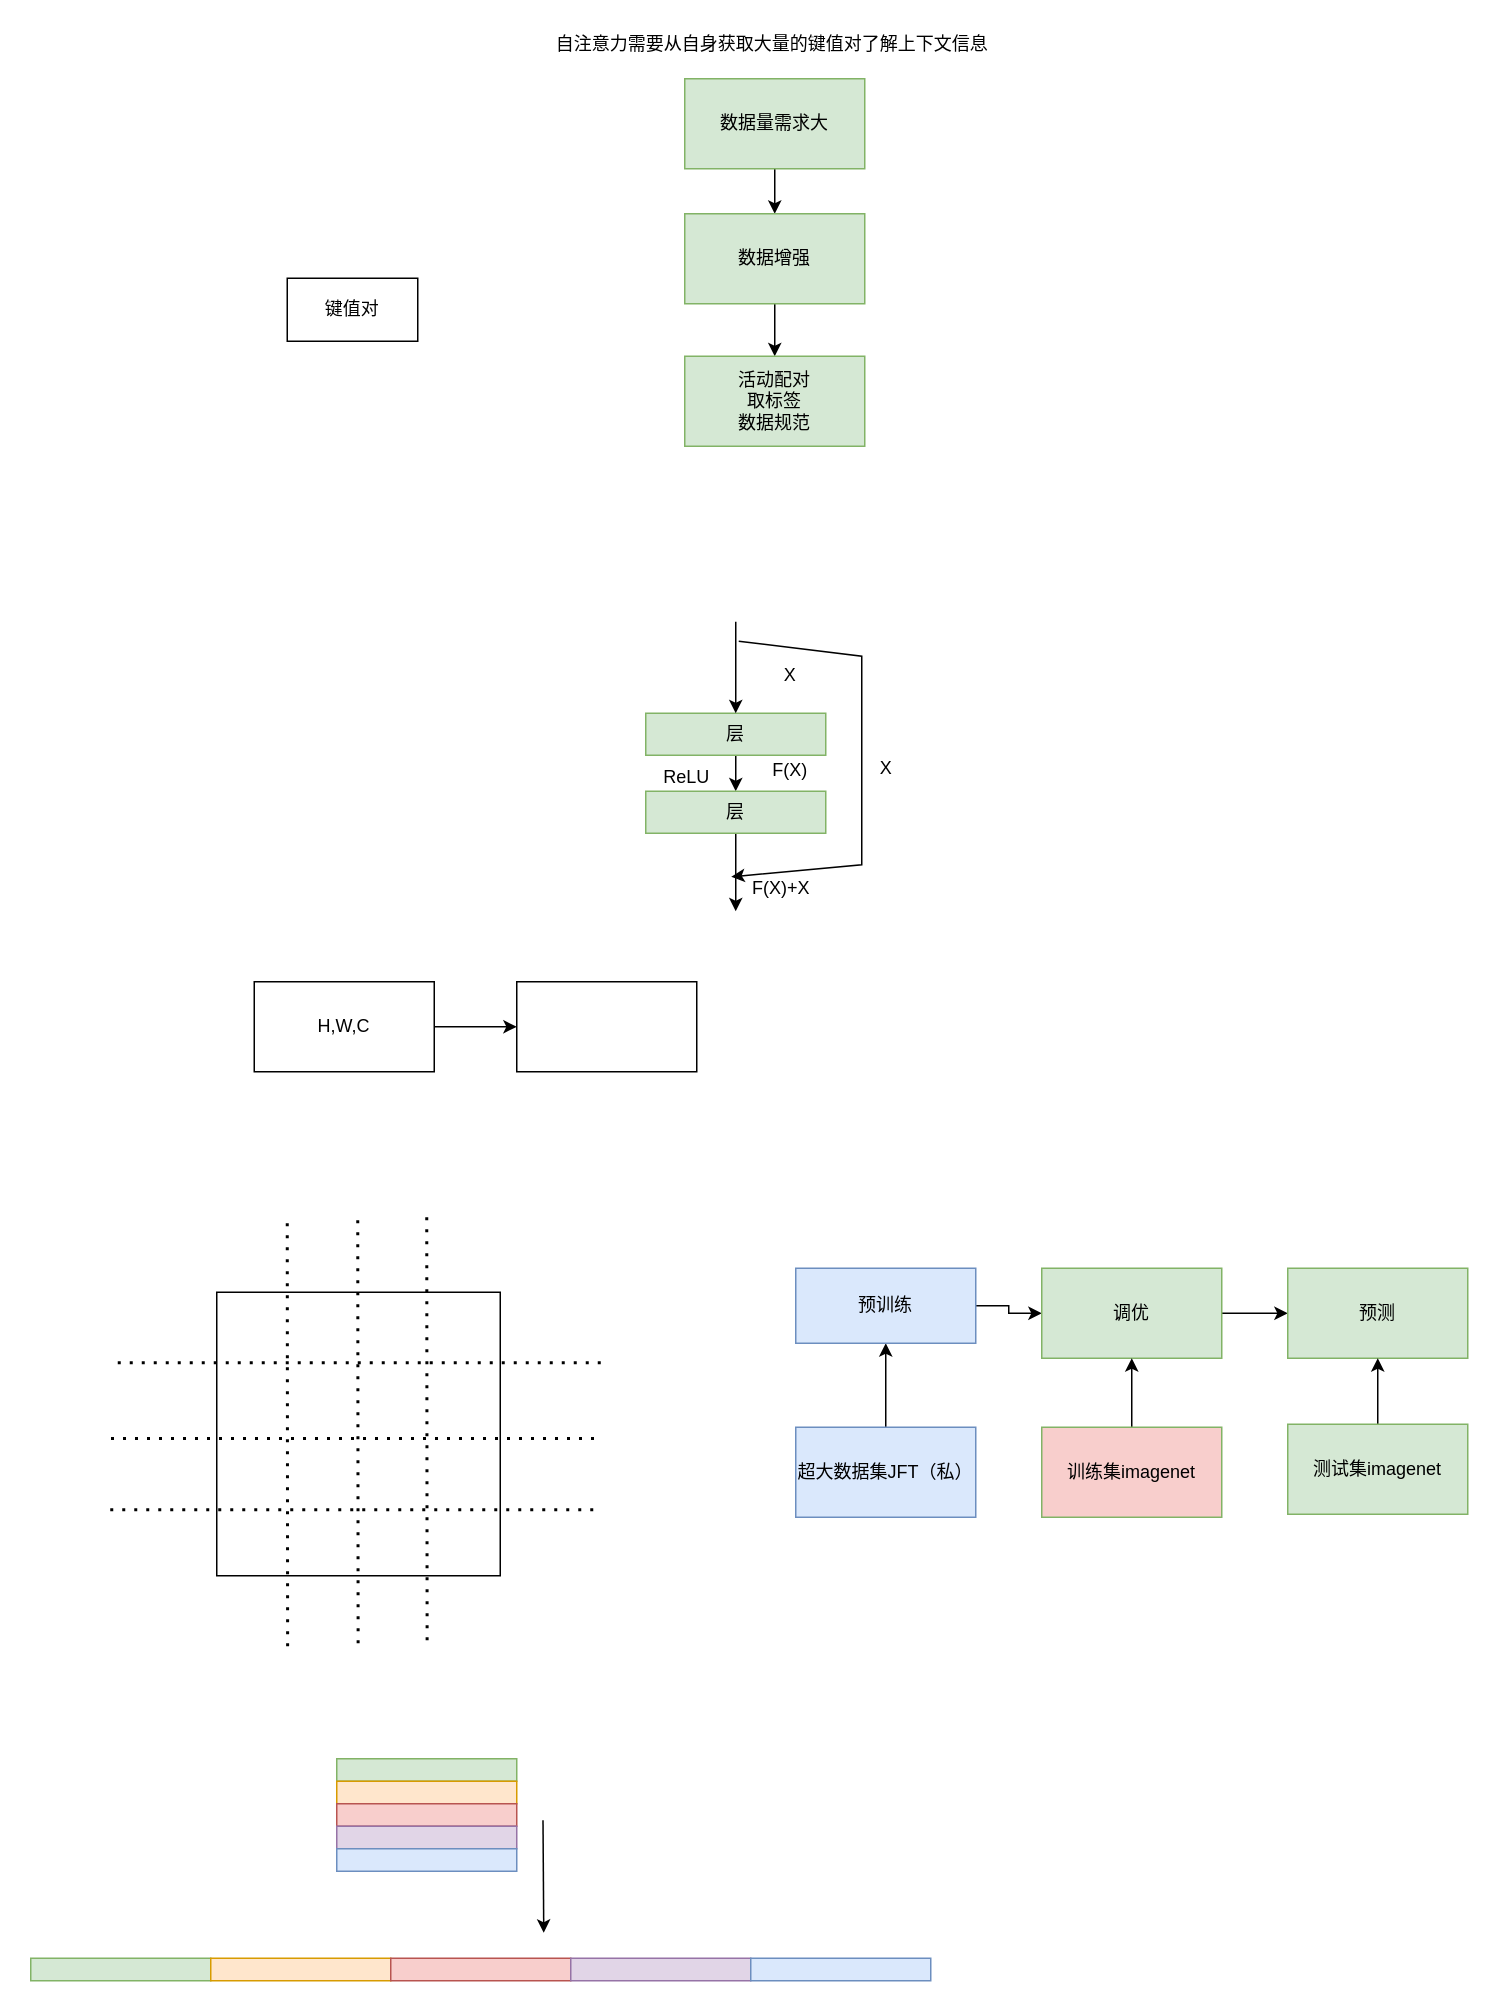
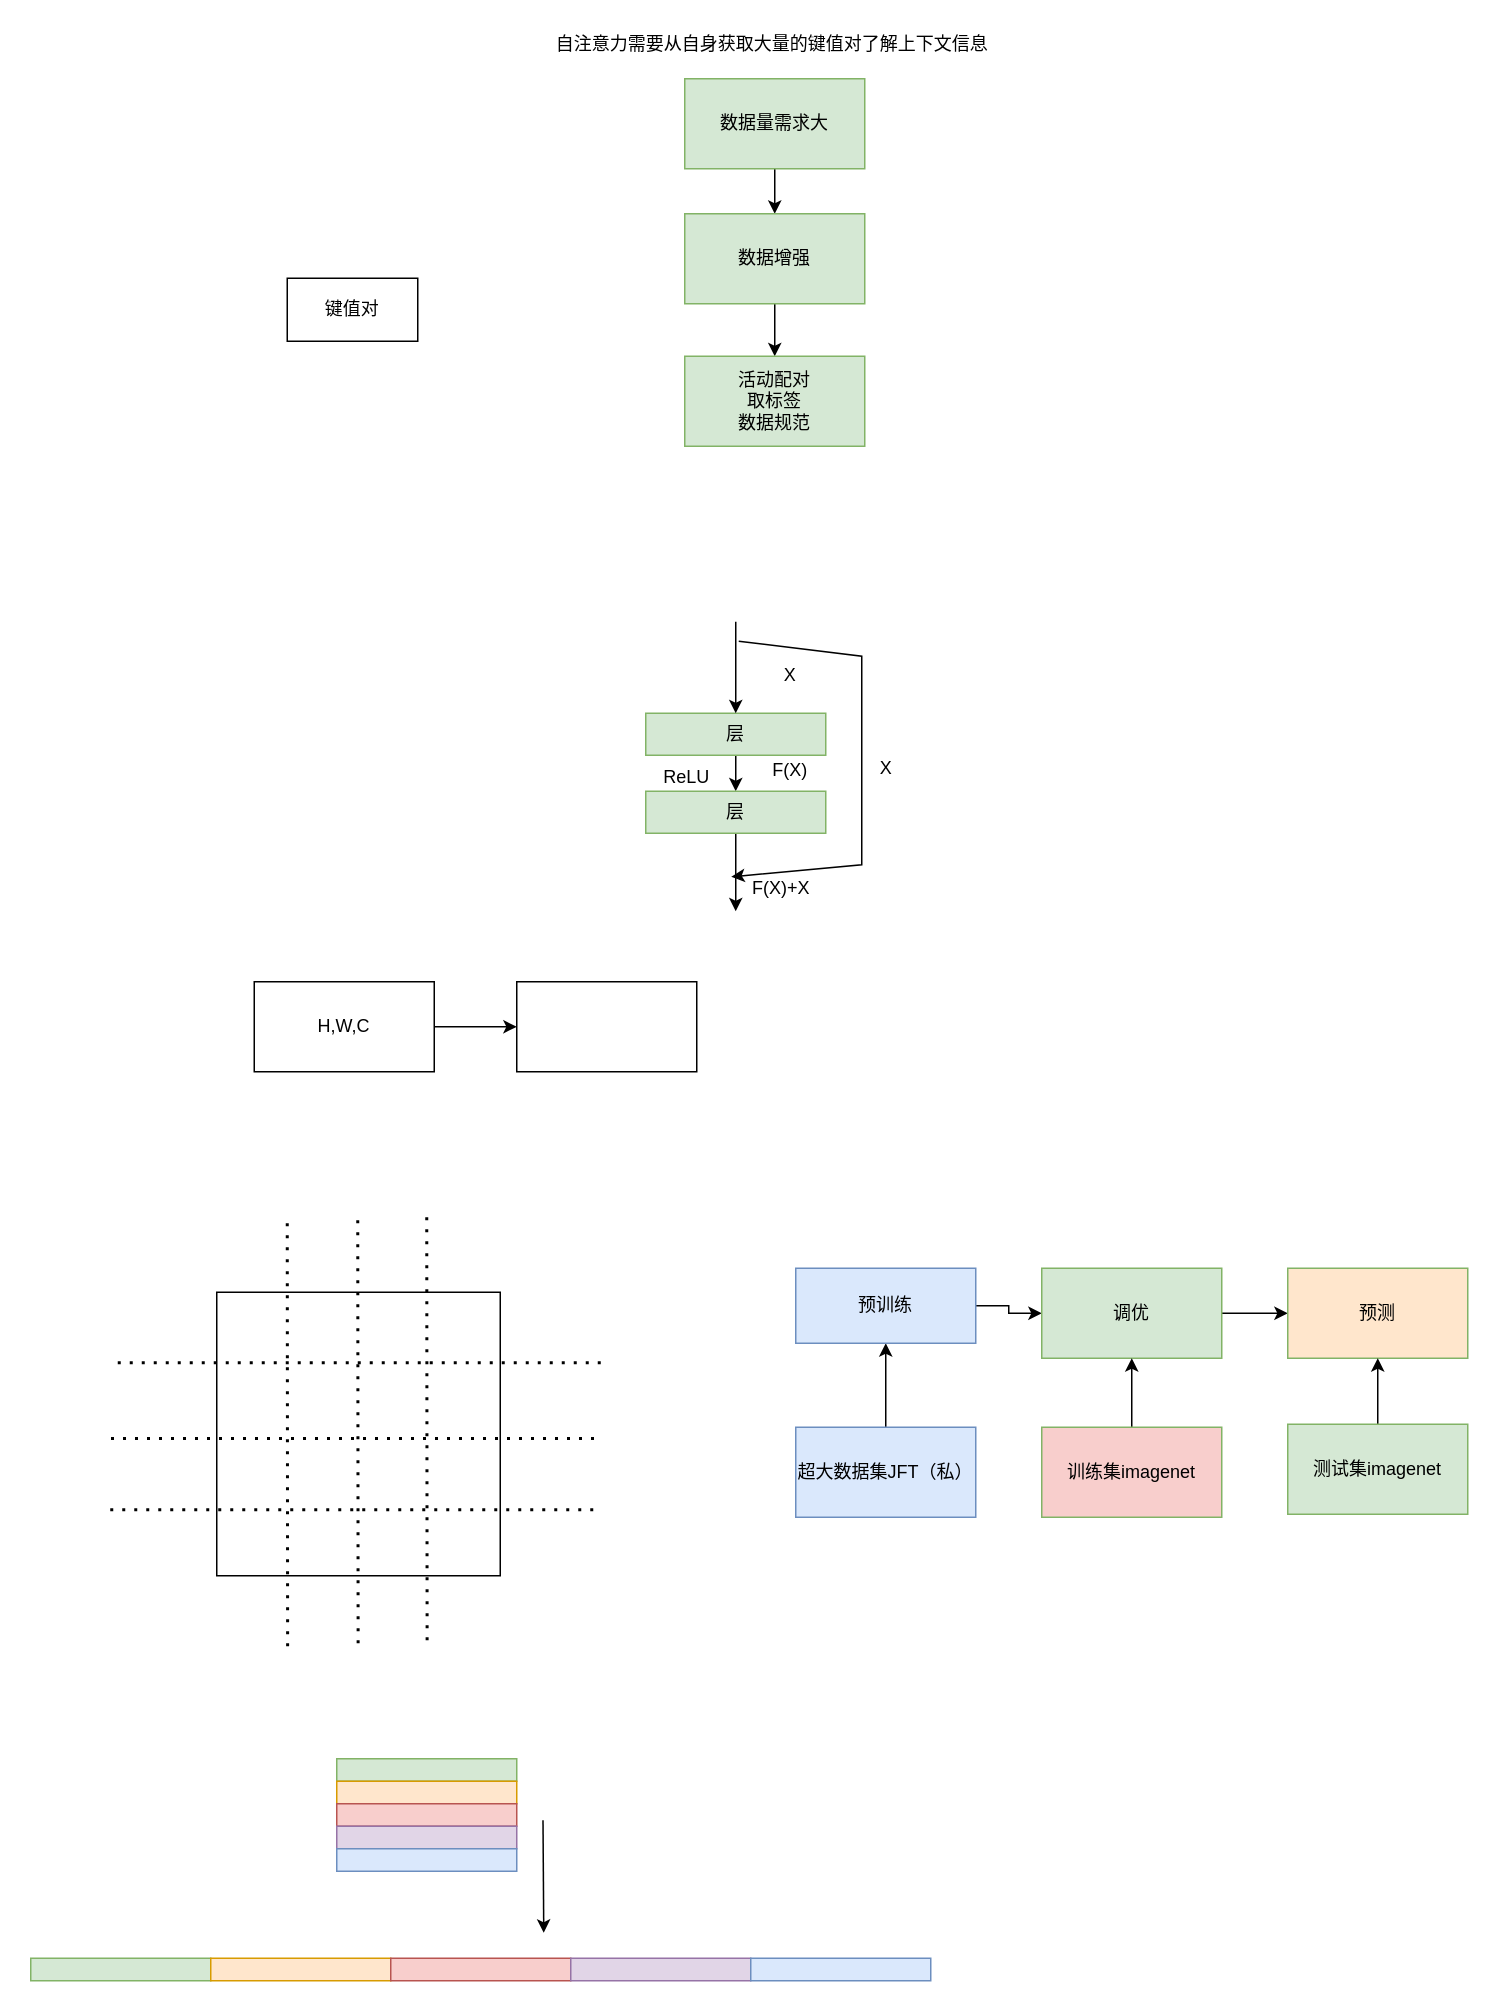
  <mxCell id="0" />
  <mxCell id="1" parent="0" />
  <mxCell id="2" value="" style="edgeStyle=orthogonalEdgeStyle;rounded=0;orthogonalLoop=1;jettySize=auto;html=1;" parent="1" source="3" target="6" edge="1"><mxGeometry relative="1" as="geometry" /></mxCell>
  <mxCell id="3" value="数据量需求大" style="rounded=0;whiteSpace=wrap;html=1;fillColor=#d5e8d4;strokeColor=#82b366;" parent="1" vertex="1"><mxGeometry x="456" y="52" width="120" height="60" as="geometry" /></mxCell>
  <mxCell id="4" value="键值对" style="rounded=0;whiteSpace=wrap;html=1;" parent="1" vertex="1"><mxGeometry x="191" y="185" width="87" height="42" as="geometry" /></mxCell>
  <mxCell id="5" style="edgeStyle=orthogonalEdgeStyle;rounded=0;orthogonalLoop=1;jettySize=auto;html=1;exitX=0.5;exitY=1;exitDx=0;exitDy=0;entryX=0.5;entryY=0;entryDx=0;entryDy=0;" parent="1" source="6" target="7" edge="1"><mxGeometry relative="1" as="geometry" /></mxCell>
  <mxCell id="6" value="数据增强" style="rounded=0;whiteSpace=wrap;html=1;fillColor=#d5e8d4;strokeColor=#82b366;" parent="1" vertex="1"><mxGeometry x="456" y="142" width="120" height="60" as="geometry" /></mxCell>
  <mxCell id="7" value="活动配对&lt;br&gt;取标签&lt;br&gt;数据规范" style="rounded=0;whiteSpace=wrap;html=1;fillColor=#d5e8d4;strokeColor=#82b366;" parent="1" vertex="1"><mxGeometry x="456" y="237" width="120" height="60" as="geometry" /></mxCell>
  <mxCell id="8" value="自注意力需要从自身获取大量的键值对了解上下文信息" style="text;html=1;align=center;verticalAlign=middle;resizable=0;points=[];autosize=1;strokeColor=none;fillColor=none;" parent="1" vertex="1"><mxGeometry x="365" y="20" width="298" height="18" as="geometry" /></mxCell>
  <mxCell id="9" style="edgeStyle=orthogonalEdgeStyle;rounded=0;orthogonalLoop=1;jettySize=auto;html=1;exitX=0.5;exitY=1;exitDx=0;exitDy=0;entryX=0.5;entryY=0;entryDx=0;entryDy=0;" parent="1" source="10" target="12" edge="1"><mxGeometry relative="1" as="geometry" /></mxCell>
  <mxCell id="10" value="层" style="rounded=0;whiteSpace=wrap;html=1;fillColor=#d5e8d4;strokeColor=#82b366;" parent="1" vertex="1"><mxGeometry x="430" y="475" width="120" height="28" as="geometry" /></mxCell>
  <mxCell id="11" style="edgeStyle=orthogonalEdgeStyle;rounded=0;orthogonalLoop=1;jettySize=auto;html=1;exitX=0.5;exitY=1;exitDx=0;exitDy=0;" parent="1" source="12" edge="1"><mxGeometry relative="1" as="geometry"><mxPoint x="490" y="607" as="targetPoint" /></mxGeometry></mxCell>
  <mxCell id="12" value="层" style="rounded=0;whiteSpace=wrap;html=1;fillColor=#d5e8d4;strokeColor=#82b366;" parent="1" vertex="1"><mxGeometry x="430" y="527" width="120" height="28" as="geometry" /></mxCell>
  <mxCell id="13" value="" style="endArrow=classic;html=1;rounded=0;entryX=0.5;entryY=0;entryDx=0;entryDy=0;" parent="1" target="10" edge="1"><mxGeometry width="50" height="50" relative="1" as="geometry"><mxPoint x="490" y="414" as="sourcePoint" /><mxPoint x="445" y="338" as="targetPoint" /></mxGeometry></mxCell>
  <mxCell id="14" value="X" style="text;html=1;align=center;verticalAlign=middle;resizable=0;points=[];autosize=1;strokeColor=none;fillColor=none;" parent="1" vertex="1"><mxGeometry x="516.5" y="441" width="18" height="18" as="geometry" /></mxCell>
  <mxCell id="15" value="F(X)" style="text;html=1;align=center;verticalAlign=middle;resizable=0;points=[];autosize=1;strokeColor=none;fillColor=none;" parent="1" vertex="1"><mxGeometry x="509" y="504" width="33" height="18" as="geometry" /></mxCell>
  <mxCell id="16" value="" style="endArrow=classic;html=1;rounded=0;" parent="1" edge="1"><mxGeometry width="50" height="50" relative="1" as="geometry"><mxPoint x="492" y="427" as="sourcePoint" /><mxPoint x="487" y="584" as="targetPoint" /><Array as="points"><mxPoint x="574" y="437" /><mxPoint x="574" y="576" /></Array></mxGeometry></mxCell>
  <mxCell id="17" value="ReLU" style="text;html=1;align=center;verticalAlign=middle;resizable=0;points=[];autosize=1;strokeColor=none;fillColor=none;" parent="1" vertex="1"><mxGeometry x="437" y="509" width="40" height="18" as="geometry" /></mxCell>
  <mxCell id="18" value="F(X)+X" style="text;html=1;align=center;verticalAlign=middle;resizable=0;points=[];autosize=1;strokeColor=none;fillColor=none;" parent="1" vertex="1"><mxGeometry x="496" y="583" width="48" height="18" as="geometry" /></mxCell>
  <mxCell id="19" value="X" style="text;html=1;align=center;verticalAlign=middle;resizable=0;points=[];autosize=1;strokeColor=none;fillColor=none;" parent="1" vertex="1"><mxGeometry x="581" y="503" width="18" height="18" as="geometry" /></mxCell>
  <mxCell id="20" style="edgeStyle=orthogonalEdgeStyle;rounded=0;orthogonalLoop=1;jettySize=auto;html=1;exitX=1;exitY=0.5;exitDx=0;exitDy=0;entryX=0;entryY=0.5;entryDx=0;entryDy=0;" parent="1" source="21" target="22" edge="1"><mxGeometry relative="1" as="geometry" /></mxCell>
  <mxCell id="21" value="H,W,C" style="rounded=0;whiteSpace=wrap;html=1;" parent="1" vertex="1"><mxGeometry x="169" y="654" width="120" height="60" as="geometry" /></mxCell>
  <mxCell id="22" value="" style="rounded=0;whiteSpace=wrap;html=1;" parent="1" vertex="1"><mxGeometry x="344" y="654" width="120" height="60" as="geometry" /></mxCell>
  <mxCell id="23" value="" style="whiteSpace=wrap;html=1;aspect=fixed;" parent="1" vertex="1"><mxGeometry x="144" y="861" width="189" height="189" as="geometry" /></mxCell>
  <mxCell id="24" value="" style="endArrow=none;dashed=1;html=1;dashPattern=1 3;strokeWidth=2;rounded=0;" parent="1" edge="1"><mxGeometry width="50" height="50" relative="1" as="geometry"><mxPoint x="78" y="908" as="sourcePoint" /><mxPoint x="401" y="908" as="targetPoint" /></mxGeometry></mxCell>
  <mxCell id="25" value="" style="endArrow=none;dashed=1;html=1;dashPattern=1 3;strokeWidth=2;rounded=0;" parent="1" edge="1"><mxGeometry width="50" height="50" relative="1" as="geometry"><mxPoint x="73" y="1006" as="sourcePoint" /><mxPoint x="396" y="1006" as="targetPoint" /></mxGeometry></mxCell>
  <mxCell id="26" value="" style="endArrow=none;dashed=1;html=1;dashPattern=1 3;strokeWidth=2;rounded=0;" parent="1" edge="1"><mxGeometry width="50" height="50" relative="1" as="geometry"><mxPoint x="73.5" y="958.5" as="sourcePoint" /><mxPoint x="396.5" y="958.5" as="targetPoint" /></mxGeometry></mxCell>
  <mxCell id="27" value="" style="endArrow=none;dashed=1;html=1;dashPattern=1 3;strokeWidth=2;rounded=0;" parent="1" edge="1"><mxGeometry width="50" height="50" relative="1" as="geometry"><mxPoint x="284" y="811" as="sourcePoint" /><mxPoint x="284.25" y="1094" as="targetPoint" /></mxGeometry></mxCell>
  <mxCell id="28" value="" style="endArrow=none;dashed=1;html=1;dashPattern=1 3;strokeWidth=2;rounded=0;" parent="1" edge="1"><mxGeometry width="50" height="50" relative="1" as="geometry"><mxPoint x="191" y="815" as="sourcePoint" /><mxPoint x="191.25" y="1098" as="targetPoint" /></mxGeometry></mxCell>
  <mxCell id="29" value="" style="endArrow=none;dashed=1;html=1;dashPattern=1 3;strokeWidth=2;rounded=0;" parent="1" edge="1"><mxGeometry width="50" height="50" relative="1" as="geometry"><mxPoint x="238" y="813" as="sourcePoint" /><mxPoint x="238.25" y="1096" as="targetPoint" /></mxGeometry></mxCell>
  <mxCell id="30" value="" style="rounded=0;whiteSpace=wrap;html=1;fillColor=#d5e8d4;strokeColor=#82b366;" parent="1" vertex="1"><mxGeometry x="224" y="1172" width="120" height="15" as="geometry" /></mxCell>
  <mxCell id="31" value="" style="rounded=0;whiteSpace=wrap;html=1;fillColor=#ffe6cc;strokeColor=#d79b00;" parent="1" vertex="1"><mxGeometry x="224" y="1187" width="120" height="15" as="geometry" /></mxCell>
  <mxCell id="32" value="" style="rounded=0;whiteSpace=wrap;html=1;fillColor=#f8cecc;strokeColor=#b85450;" parent="1" vertex="1"><mxGeometry x="224" y="1202" width="120" height="15" as="geometry" /></mxCell>
  <mxCell id="33" value="" style="rounded=0;whiteSpace=wrap;html=1;fillColor=#e1d5e7;strokeColor=#9673a6;" parent="1" vertex="1"><mxGeometry x="224" y="1217" width="120" height="15" as="geometry" /></mxCell>
  <mxCell id="34" value="" style="rounded=0;whiteSpace=wrap;html=1;fillColor=#dae8fc;strokeColor=#6c8ebf;" parent="1" vertex="1"><mxGeometry x="224" y="1232" width="120" height="15" as="geometry" /></mxCell>
  <mxCell id="35" value="" style="endArrow=classic;html=1;rounded=0;" parent="1" edge="1"><mxGeometry width="50" height="50" relative="1" as="geometry"><mxPoint x="361.5" y="1213" as="sourcePoint" /><mxPoint x="362" y="1288" as="targetPoint" /></mxGeometry></mxCell>
  <mxCell id="36" value="" style="rounded=0;whiteSpace=wrap;html=1;fillColor=#d5e8d4;strokeColor=#82b366;" parent="1" vertex="1"><mxGeometry x="20" y="1305" width="120" height="15" as="geometry" /></mxCell>
  <mxCell id="37" value="" style="rounded=0;whiteSpace=wrap;html=1;fillColor=#ffe6cc;strokeColor=#d79b00;" parent="1" vertex="1"><mxGeometry x="140" y="1305" width="120" height="15" as="geometry" /></mxCell>
  <mxCell id="38" value="" style="rounded=0;whiteSpace=wrap;html=1;fillColor=#f8cecc;strokeColor=#b85450;" parent="1" vertex="1"><mxGeometry x="260" y="1305" width="120" height="15" as="geometry" /></mxCell>
  <mxCell id="39" value="" style="rounded=0;whiteSpace=wrap;html=1;fillColor=#e1d5e7;strokeColor=#9673a6;" parent="1" vertex="1"><mxGeometry x="380" y="1305" width="120" height="15" as="geometry" /></mxCell>
  <mxCell id="40" value="" style="rounded=0;whiteSpace=wrap;html=1;fillColor=#dae8fc;strokeColor=#6c8ebf;" parent="1" vertex="1"><mxGeometry x="500" y="1305" width="120" height="15" as="geometry" /></mxCell>
  <mxCell id="41" style="edgeStyle=orthogonalEdgeStyle;rounded=0;orthogonalLoop=1;jettySize=auto;html=1;entryX=0.5;entryY=1;entryDx=0;entryDy=0;" edge="1" parent="1" source="42" target="44"><mxGeometry relative="1" as="geometry" /></mxCell>
  <mxCell id="42" value="超大数据集JFT（私）" style="rounded=0;whiteSpace=wrap;html=1;fillColor=#dae8fc;strokeColor=#6c8ebf;" vertex="1" parent="1"><mxGeometry x="530" y="951" width="120" height="60" as="geometry" /></mxCell>
  <mxCell id="43" style="edgeStyle=orthogonalEdgeStyle;rounded=0;orthogonalLoop=1;jettySize=auto;html=1;exitX=1;exitY=0.5;exitDx=0;exitDy=0;entryX=0;entryY=0.5;entryDx=0;entryDy=0;" edge="1" parent="1" source="44" target="46"><mxGeometry relative="1" as="geometry" /></mxCell>
  <mxCell id="44" value="预训练" style="rounded=0;whiteSpace=wrap;html=1;fillColor=#dae8fc;strokeColor=#6c8ebf;" vertex="1" parent="1"><mxGeometry x="530" y="845" width="120" height="50" as="geometry" /></mxCell>
  <mxCell id="45" style="edgeStyle=orthogonalEdgeStyle;rounded=0;orthogonalLoop=1;jettySize=auto;html=1;exitX=1;exitY=0.5;exitDx=0;exitDy=0;entryX=0;entryY=0.5;entryDx=0;entryDy=0;" edge="1" parent="1" source="46" target="47"><mxGeometry relative="1" as="geometry" /></mxCell>
  <mxCell id="46" value="调优" style="rounded=0;whiteSpace=wrap;html=1;fillColor=#d5e8d4;strokeColor=#82b366;" vertex="1" parent="1"><mxGeometry x="694" y="845" width="120" height="60" as="geometry" /></mxCell>
- <mxCell id="47" value="预测" style="rounded=0;whiteSpace=wrap;html=1;fillColor=#d5e8d4;strokeColor=#82b366;" vertex="1" parent="1"><mxGeometry x="858" y="845" width="120" height="60" as="geometry" /></mxCell>
+ <mxCell id="47" value="预测" style="rounded=0;whiteSpace=wrap;html=1;fillColor=#ffe6cc;strokeColor=#82b366;" vertex="1" parent="1"><mxGeometry x="858" y="845" width="120" height="60" as="geometry" /></mxCell>
  <mxCell id="48" style="edgeStyle=orthogonalEdgeStyle;rounded=0;orthogonalLoop=1;jettySize=auto;html=1;exitX=0.5;exitY=0;exitDx=0;exitDy=0;entryX=0.5;entryY=1;entryDx=0;entryDy=0;" edge="1" parent="1" source="49" target="46"><mxGeometry relative="1" as="geometry" /></mxCell>
  <mxCell id="49" value="训练集imagenet" style="rounded=0;whiteSpace=wrap;html=1;fillColor=#f8cecc;strokeColor=#82b366;" vertex="1" parent="1"><mxGeometry x="694" y="951" width="120" height="60" as="geometry" /></mxCell>
  <mxCell id="50" style="edgeStyle=orthogonalEdgeStyle;rounded=0;orthogonalLoop=1;jettySize=auto;html=1;exitX=0.5;exitY=0;exitDx=0;exitDy=0;entryX=0.5;entryY=1;entryDx=0;entryDy=0;" edge="1" parent="1" source="51" target="47"><mxGeometry relative="1" as="geometry" /></mxCell>
  <mxCell id="51" value="测试集imagenet" style="rounded=0;whiteSpace=wrap;html=1;fillColor=#d5e8d4;strokeColor=#82b366;" vertex="1" parent="1"><mxGeometry x="858" y="949" width="120" height="60" as="geometry" /></mxCell>
